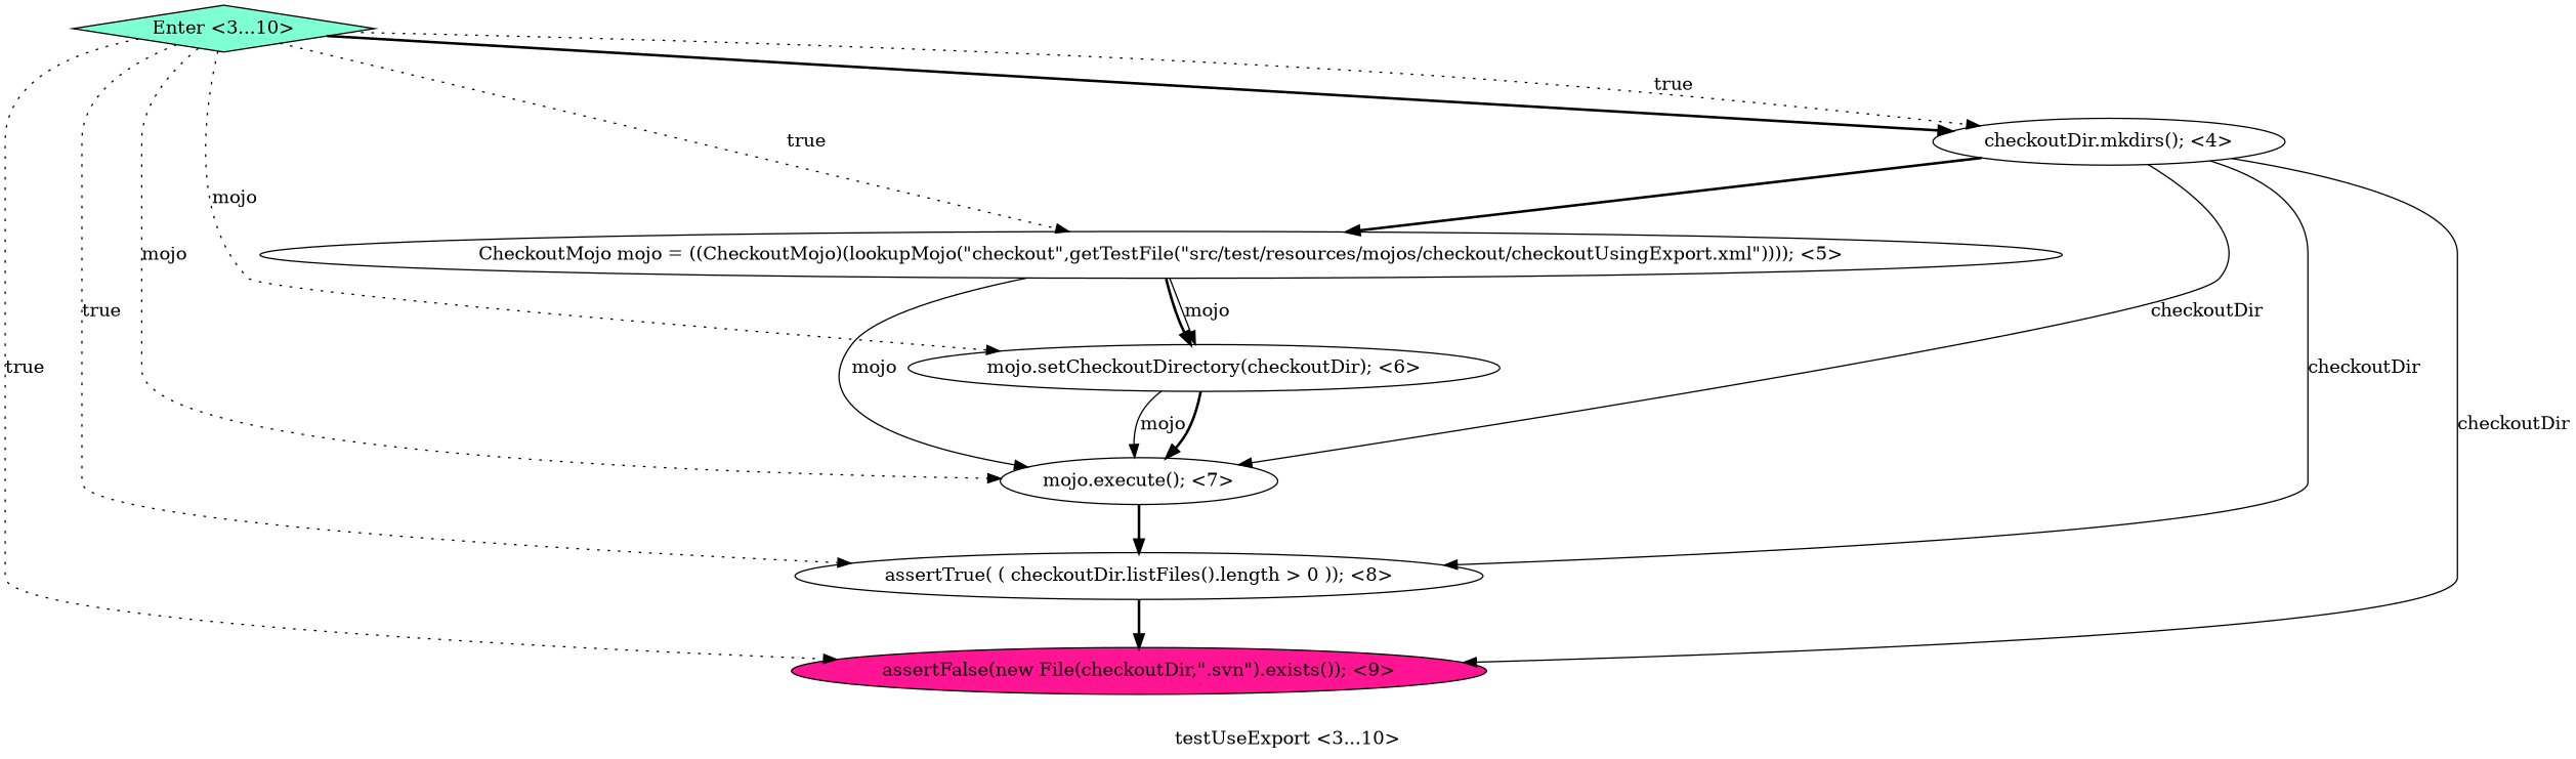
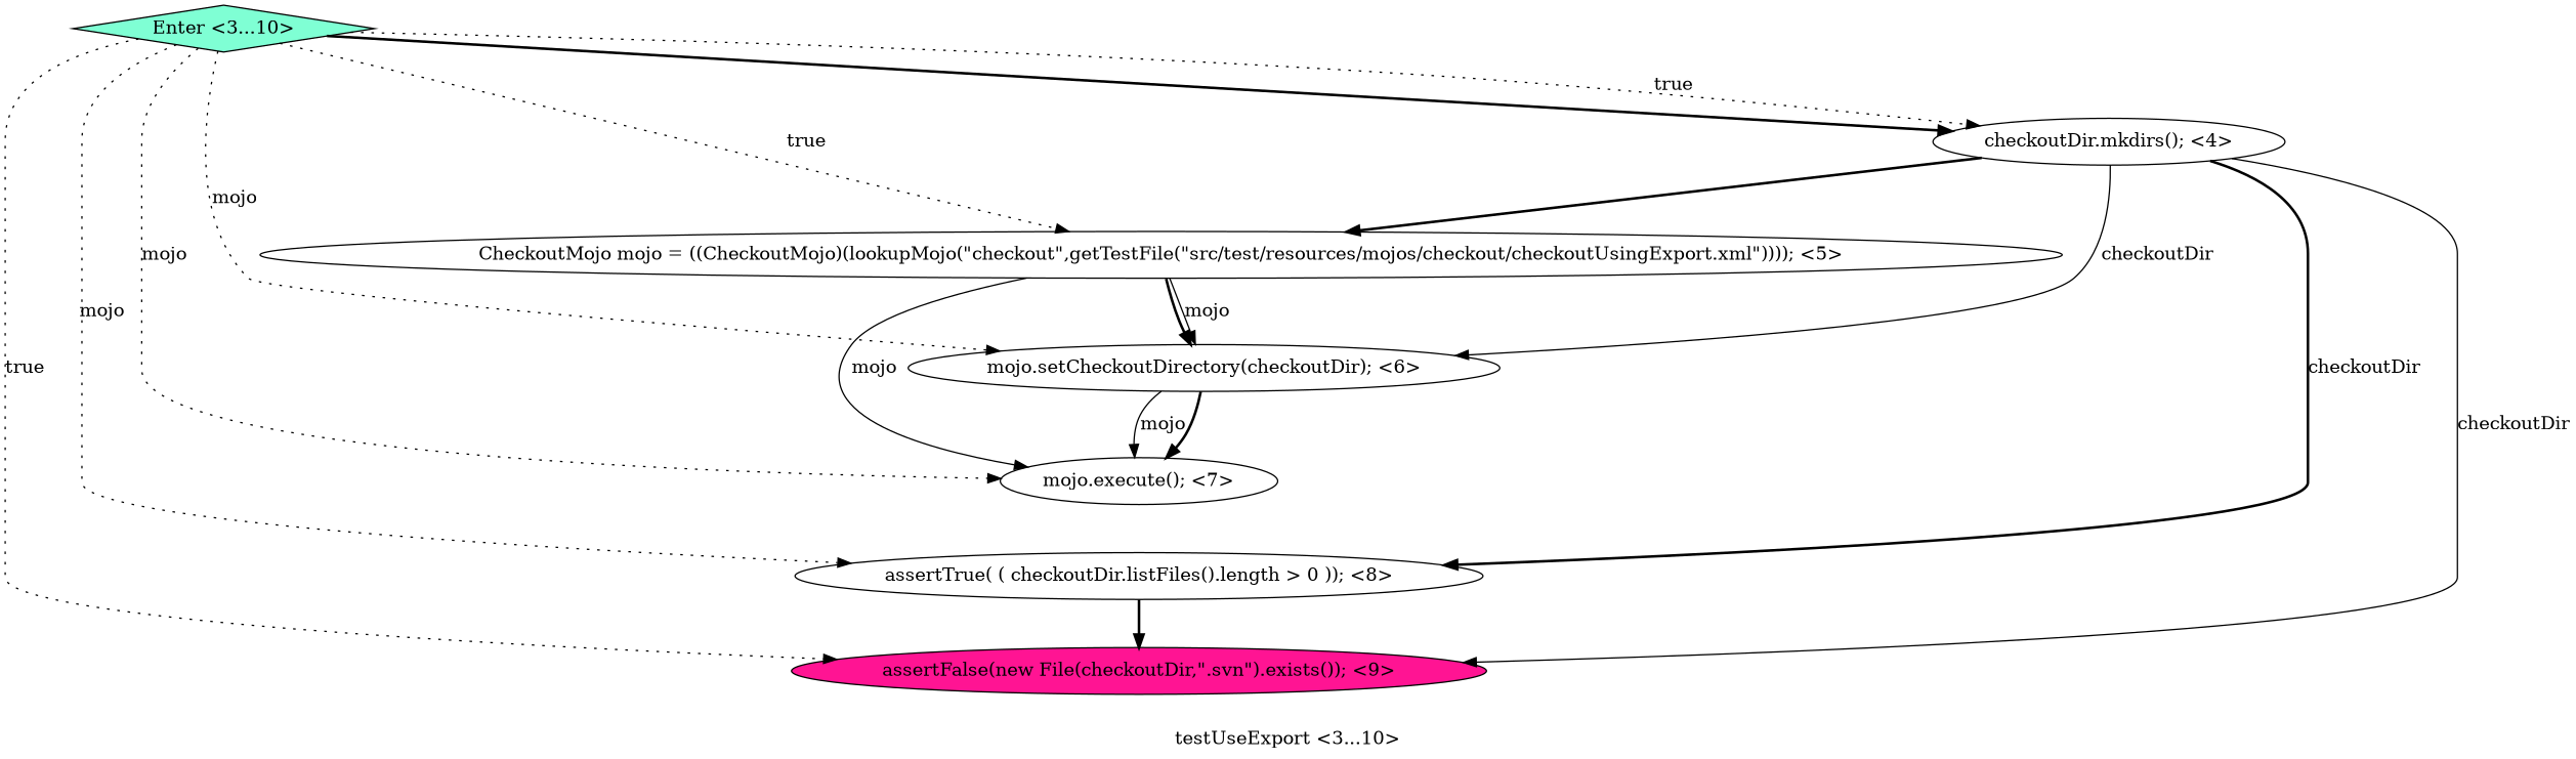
  digraph {
    label="testUseExport <3...10>"
    node [fillcolor=white shape=ellipse style=filled]
    edge [style=solid]
    n1 [label="mojo.setCheckoutDirectory(checkoutDir); <6>"]
    n2 [label="mojo.execute(); <7>"]
    n3 [label="assertTrue( ( checkoutDir.listFiles().length > 0 )); <8>"]
    n4 [fillcolor=deeppink label="assertFalse(new File(checkoutDir,\".svn\").exists()); <9>"]
    n5 [label="checkoutDir.mkdirs(); <4>"]
    n6 [label="CheckoutMojo mojo = ((CheckoutMojo)(lookupMojo(\"checkout\",getTestFile(\"src/test/resources/mojos/checkout/checkoutUsingExport.xml\")))); <5>"]
    n7 [fillcolor=aquamarine label="Enter <3...10>" shape=diamond]
    n1 -> n2 [label=mojo]
    n1 -> n2 [style=bold]
-   n2 -> n3 [style=bold]
    n3 -> n4 [style=bold]
-   n5 -> n2 [label=checkoutDir]
-   n5 -> n3 [label=checkoutDir]
+   n5 -> n1 [label=checkoutDir]
+   n5 -> n3 [label=checkoutDir style=bold]
    n5 -> n4 [label=checkoutDir]
    n5 -> n6 [style=bold]
    n6 -> n1 [label=mojo]
    n6 -> n1 [style=bold]
    n6 -> n2 [label=mojo]
    n7 -> n1 [label=mojo style=dotted]
    n7 -> n2 [label=mojo style=dotted]
-   n7 -> n3 [label=true style=dotted]
+   n7 -> n3 [label=mojo style=dotted]
    n7 -> n4 [label=true style=dotted]
    n7 -> n5 [label=true style=dotted]
    n7 -> n5 [style=bold]
    n7 -> n6 [label=true style=dotted]
  }
